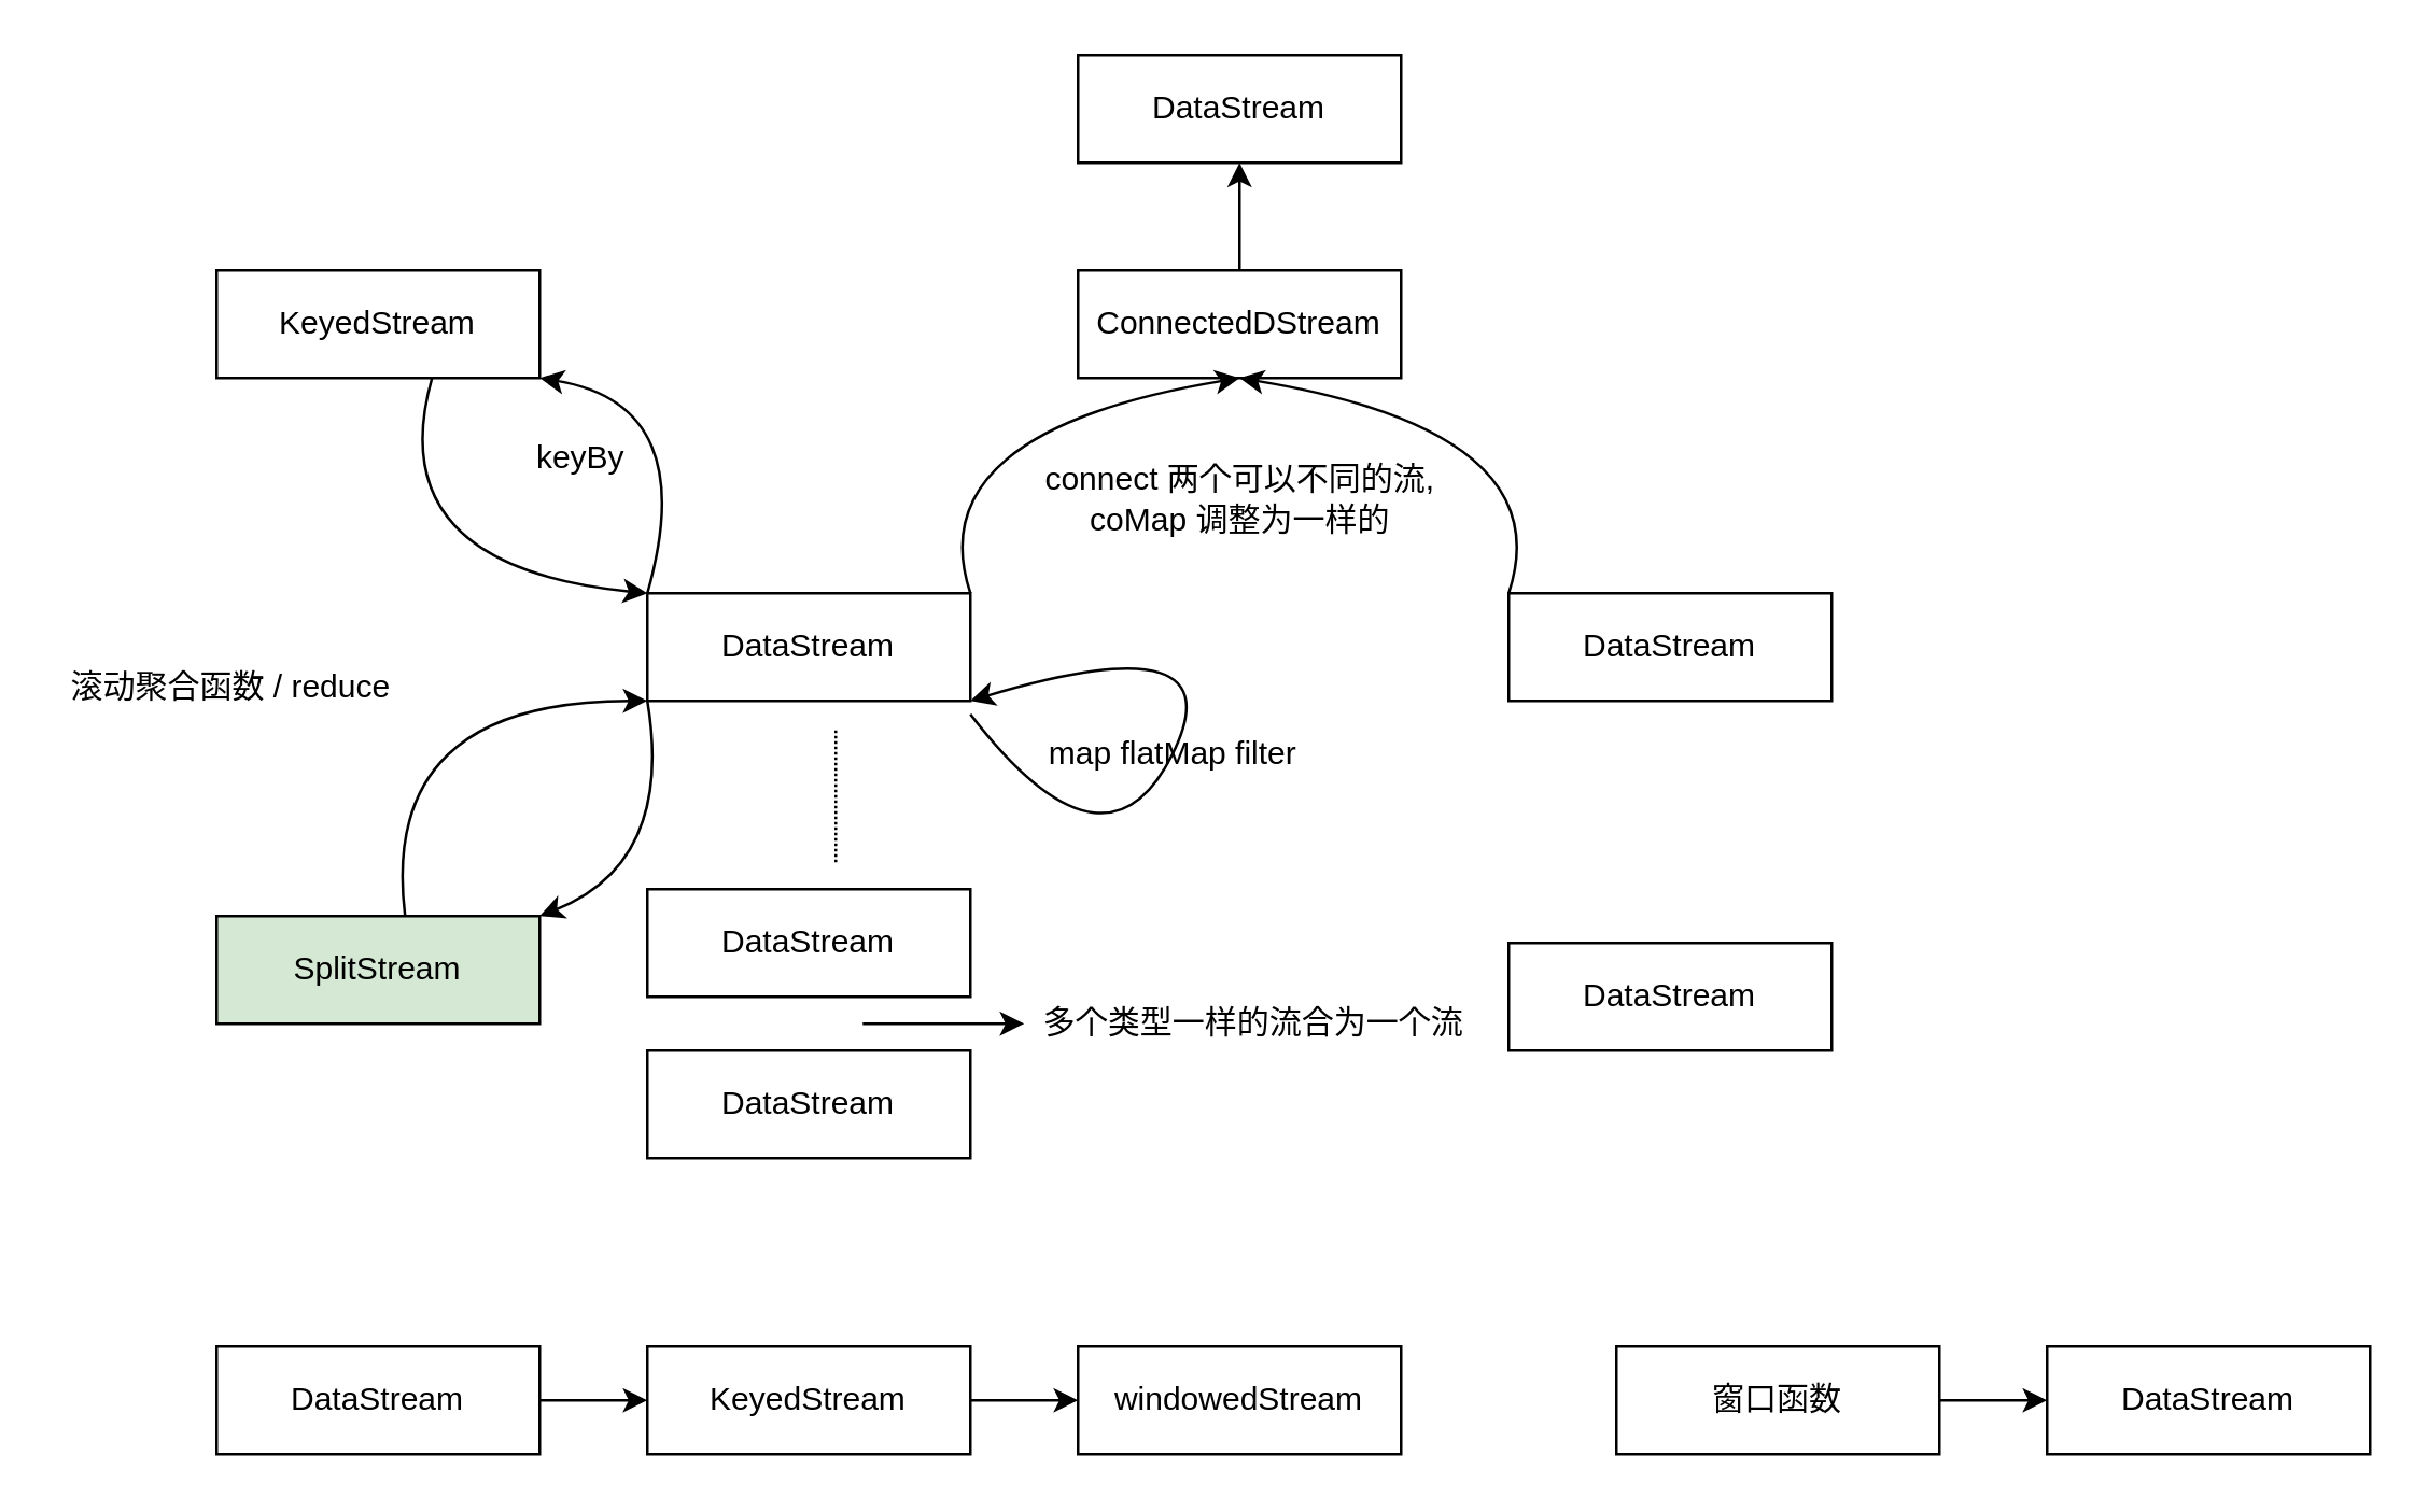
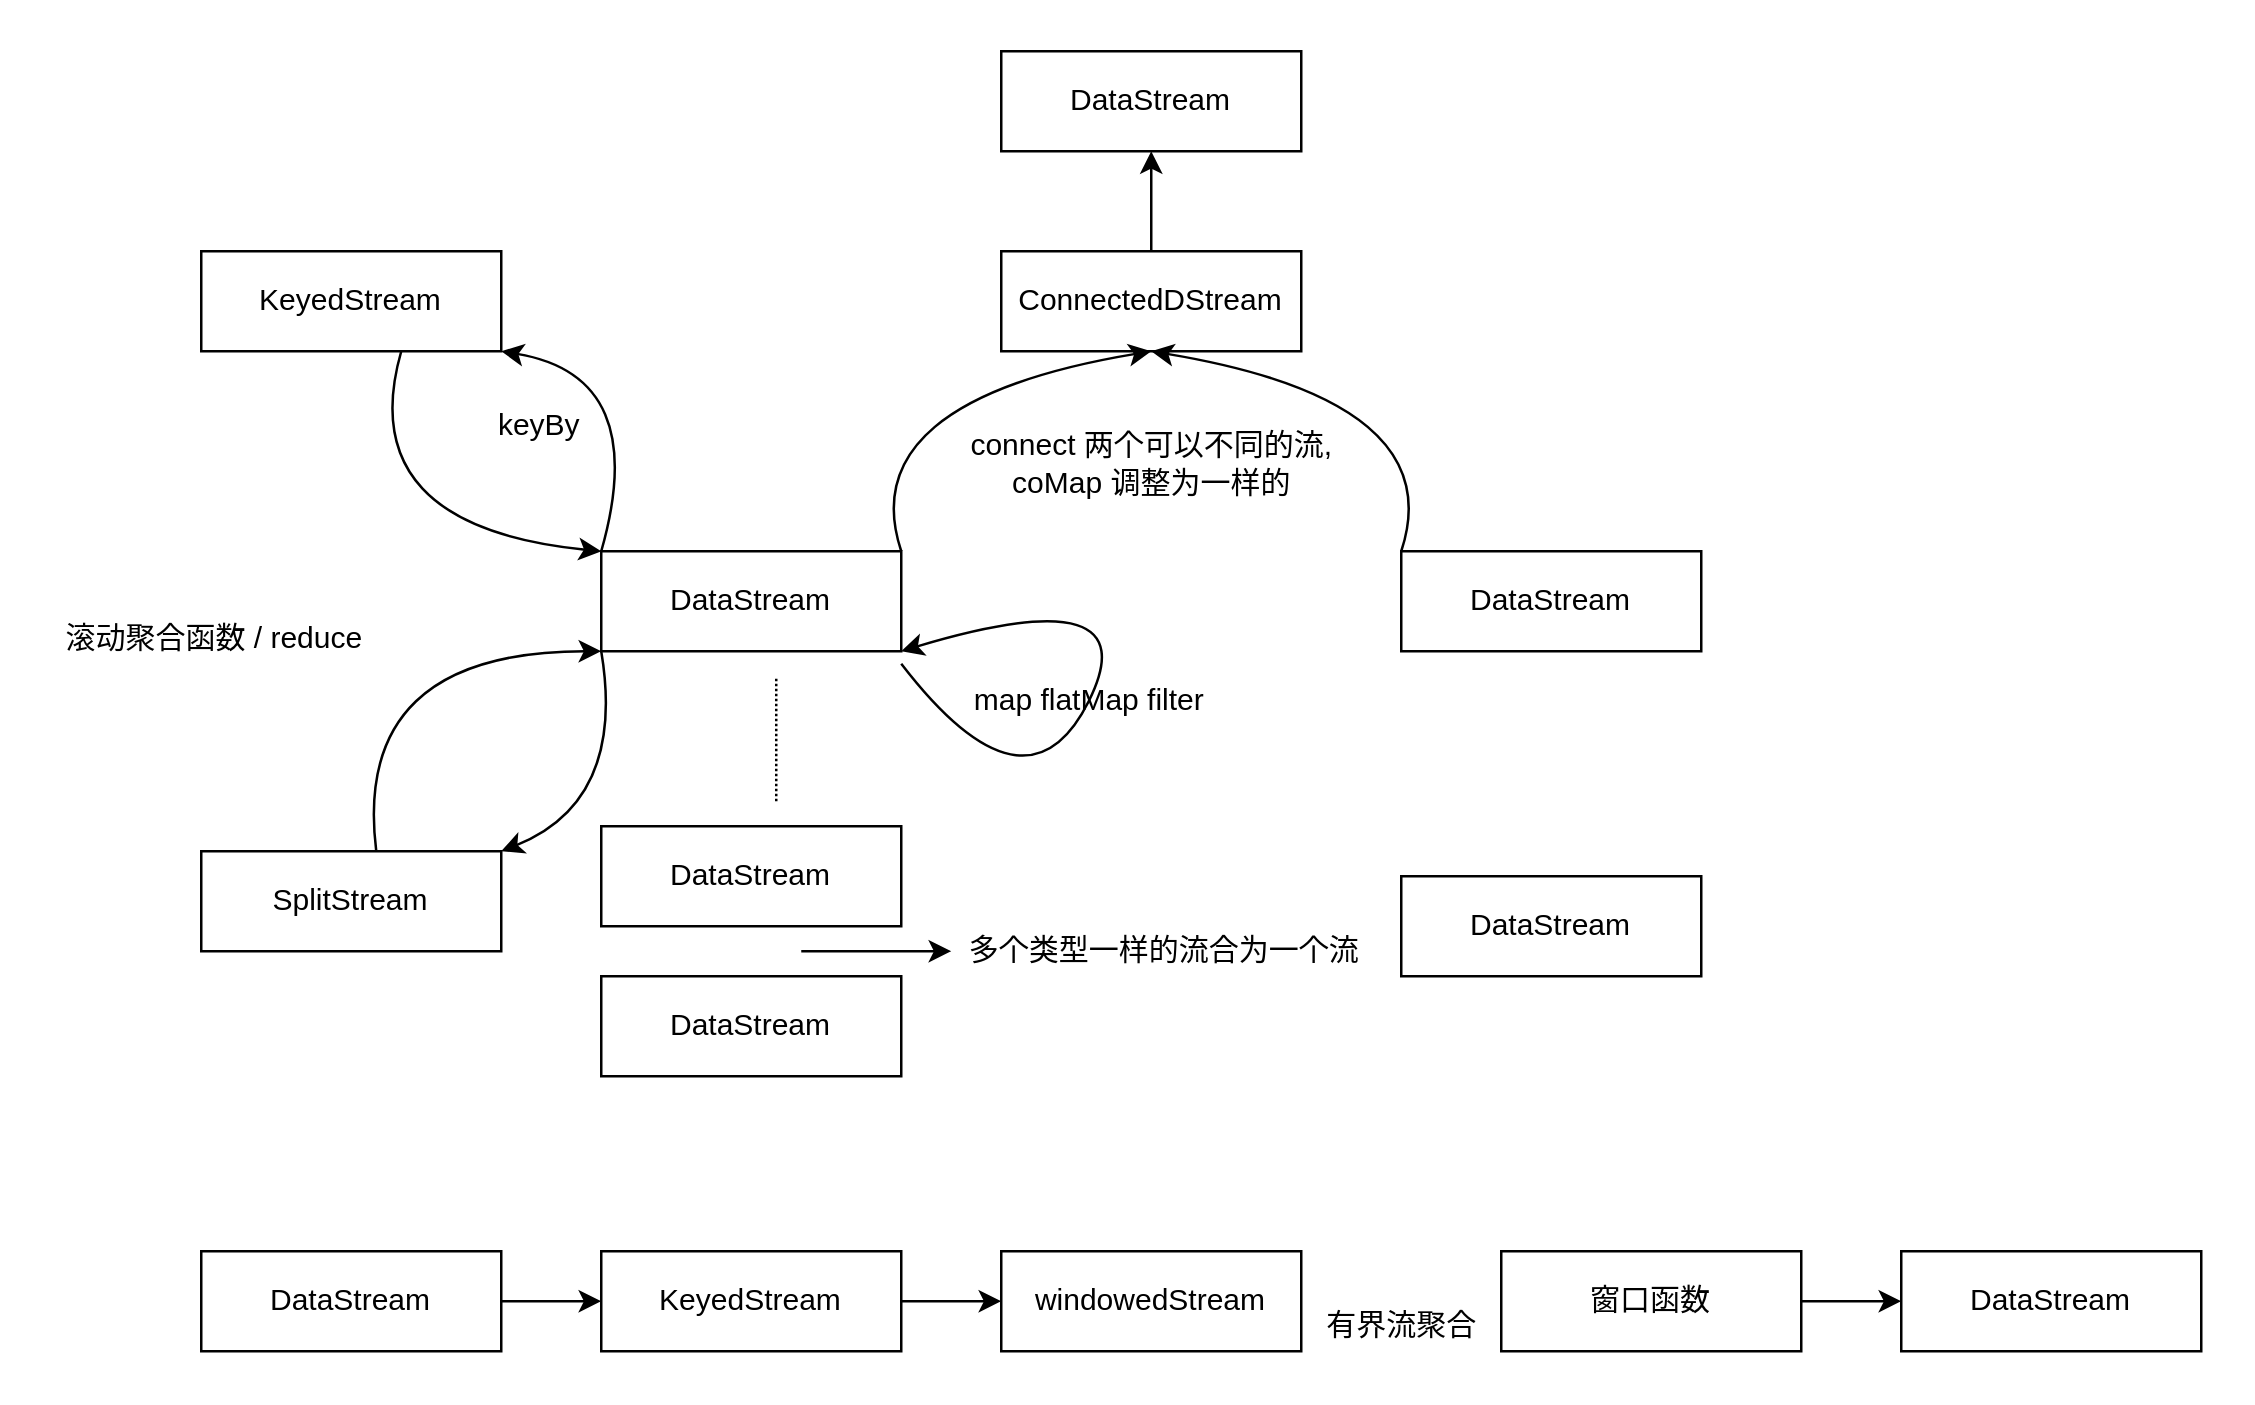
  <mxCell id="0" />
  <mxCell id="1" parent="0" />
  <mxCell id="2" value="DataStream" style="rounded=0;whiteSpace=wrap;html=1;" parent="1" vertex="1"><mxGeometry x="240" y="220" width="120" height="40" as="geometry" /></mxCell>
  <mxCell id="3" value="KeyedStream" style="rounded=0;whiteSpace=wrap;html=1;" parent="1" vertex="1"><mxGeometry x="80" y="100" width="120" height="40" as="geometry" /></mxCell>
  <mxCell id="4" value="" style="edgeStyle=orthogonalEdgeStyle;rounded=0;orthogonalLoop=1;jettySize=auto;html=1;startArrow=none;startFill=0;endArrow=classic;endFill=1;" parent="1" source="5" target="23" edge="1"><mxGeometry relative="1" as="geometry" /></mxCell>
  <mxCell id="5" value="ConnectedDStream" style="rounded=0;whiteSpace=wrap;html=1;" parent="1" vertex="1"><mxGeometry x="400" y="100" width="120" height="40" as="geometry" /></mxCell>
- <mxCell id="6" value="SplitStream" style="rounded=0;whiteSpace=wrap;html=1;fillColor=#d5e8d4;" parent="1" vertex="1"><mxGeometry x="80" y="340" width="120" height="40" as="geometry" /></mxCell>
+ <mxCell id="6" value="SplitStream" style="rounded=0;whiteSpace=wrap;html=1;" parent="1" vertex="1"><mxGeometry x="80" y="340" width="120" height="40" as="geometry" /></mxCell>
  <mxCell id="7" value="" style="curved=1;endArrow=classic;html=1;exitX=0;exitY=0;exitDx=0;exitDy=0;entryX=1;entryY=1;entryDx=0;entryDy=0;" parent="1" source="2" target="3" edge="1"><mxGeometry width="50" height="50" relative="1" as="geometry"><mxPoint x="270" y="240" as="sourcePoint" /><mxPoint x="320" y="190" as="targetPoint" /><Array as="points"><mxPoint x="260" y="150" /></Array></mxGeometry></mxCell>
  <mxCell id="8" value="keyBy" style="text;html=1;align=center;verticalAlign=middle;resizable=0;points=[];autosize=1;" parent="1" vertex="1"><mxGeometry x="190" y="160" width="50" height="20" as="geometry" /></mxCell>
  <mxCell id="9" value="" style="curved=1;endArrow=none;html=1;entryX=1;entryY=1;entryDx=0;entryDy=0;startArrow=classic;startFill=1;endFill=0;" parent="1" edge="1"><mxGeometry width="50" height="50" relative="1" as="geometry"><mxPoint x="240" y="220" as="sourcePoint" /><mxPoint x="160" y="140" as="targetPoint" /><Array as="points"><mxPoint x="140" y="210" /></Array></mxGeometry></mxCell>
  <mxCell id="10" value="滚动聚合函数 / reduce" style="text;html=1;align=center;verticalAlign=middle;resizable=0;points=[];autosize=1;" parent="1" vertex="1"><mxGeometry x="20" y="245" width="130" height="20" as="geometry" /></mxCell>
  <mxCell id="11" value="" style="curved=1;endArrow=none;html=1;exitX=1;exitY=0;exitDx=0;exitDy=0;entryX=0;entryY=1;entryDx=0;entryDy=0;startArrow=classic;startFill=1;endFill=0;" parent="1" source="6" target="2" edge="1"><mxGeometry width="50" height="50" relative="1" as="geometry"><mxPoint x="260" y="390" as="sourcePoint" /><mxPoint x="220" y="310" as="targetPoint" /><Array as="points"><mxPoint x="250" y="320" /></Array></mxGeometry></mxCell>
  <mxCell id="12" value="" style="curved=1;endArrow=none;html=1;startArrow=classic;startFill=1;endFill=0;exitX=0;exitY=1;exitDx=0;exitDy=0;" parent="1" source="2" edge="1"><mxGeometry width="50" height="50" relative="1" as="geometry"><mxPoint x="240" y="270" as="sourcePoint" /><mxPoint x="150" y="340" as="targetPoint" /><Array as="points"><mxPoint x="140" y="260" /></Array></mxGeometry></mxCell>
  <mxCell id="13" value="" style="curved=1;endArrow=classic;html=1;exitX=0;exitY=0;exitDx=0;exitDy=0;entryX=0.5;entryY=1;entryDx=0;entryDy=0;" parent="1" target="5" edge="1"><mxGeometry width="50" height="50" relative="1" as="geometry"><mxPoint x="360" y="220" as="sourcePoint" /><mxPoint x="320" y="140" as="targetPoint" /><Array as="points"><mxPoint x="340" y="160" /></Array></mxGeometry></mxCell>
  <mxCell id="14" value="connect 两个可以不同的流,&lt;br&gt;coMap 调整为一样的" style="text;html=1;align=center;verticalAlign=middle;resizable=0;points=[];autosize=1;" parent="1" vertex="1"><mxGeometry x="380" y="170" width="160" height="30" as="geometry" /></mxCell>
  <mxCell id="15" value="" style="curved=1;endArrow=classic;html=1;entryX=1;entryY=1;entryDx=0;entryDy=0;" parent="1" target="2" edge="1"><mxGeometry width="50" height="50" relative="1" as="geometry"><mxPoint x="360" y="265" as="sourcePoint" /><mxPoint x="410" y="215" as="targetPoint" /><Array as="points"><mxPoint x="410" y="330" /><mxPoint x="460" y="230" /></Array></mxGeometry></mxCell>
  <mxCell id="16" value="map flatMap filter" style="text;html=1;align=center;verticalAlign=middle;resizable=0;points=[];autosize=1;" parent="1" vertex="1"><mxGeometry x="380" y="270" width="110" height="20" as="geometry" /></mxCell>
  <mxCell id="17" value="DataStream" style="rounded=0;whiteSpace=wrap;html=1;" parent="1" vertex="1"><mxGeometry x="560" y="220" width="120" height="40" as="geometry" /></mxCell>
  <mxCell id="18" value="" style="curved=1;endArrow=classic;html=1;exitX=0;exitY=0;exitDx=0;exitDy=0;entryX=0.5;entryY=1;entryDx=0;entryDy=0;" parent="1" target="5" edge="1"><mxGeometry width="50" height="50" relative="1" as="geometry"><mxPoint x="560" y="220" as="sourcePoint" /><mxPoint x="600" y="140" as="targetPoint" /><Array as="points"><mxPoint x="580" y="160" /></Array></mxGeometry></mxCell>
  <mxCell id="19" value="DataStream" style="rounded=0;whiteSpace=wrap;html=1;" parent="1" vertex="1"><mxGeometry x="240" y="330" width="120" height="40" as="geometry" /></mxCell>
  <mxCell id="20" value="DataStream" style="rounded=0;whiteSpace=wrap;html=1;" parent="1" vertex="1"><mxGeometry x="240" y="390" width="120" height="40" as="geometry" /></mxCell>
  <mxCell id="21" value="" style="endArrow=classic;html=1;" parent="1" edge="1"><mxGeometry width="50" height="50" relative="1" as="geometry"><mxPoint x="320" y="380" as="sourcePoint" /><mxPoint x="380" y="380" as="targetPoint" /></mxGeometry></mxCell>
  <mxCell id="22" value="多个类型一样的流合为一个流" style="text;html=1;align=center;verticalAlign=middle;resizable=0;points=[];autosize=1;" parent="1" vertex="1"><mxGeometry x="380" y="370" width="170" height="20" as="geometry" /></mxCell>
  <mxCell id="23" value="DataStream" style="rounded=0;whiteSpace=wrap;html=1;" parent="1" vertex="1"><mxGeometry x="400" y="20" width="120" height="40" as="geometry" /></mxCell>
  <mxCell id="24" value="" style="endArrow=none;dashed=1;html=1;dashPattern=1 1;" parent="1" edge="1"><mxGeometry width="50" height="50" relative="1" as="geometry"><mxPoint x="310" y="320" as="sourcePoint" /><mxPoint x="310" y="270" as="targetPoint" /></mxGeometry></mxCell>
  <mxCell id="25" value="DataStream" style="rounded=0;whiteSpace=wrap;html=1;" parent="1" vertex="1"><mxGeometry x="560" y="350" width="120" height="40" as="geometry" /></mxCell>
  <mxCell id="26" value="" style="edgeStyle=orthogonalEdgeStyle;rounded=0;orthogonalLoop=1;jettySize=auto;html=1;" parent="1" source="27" target="29" edge="1"><mxGeometry relative="1" as="geometry" /></mxCell>
  <mxCell id="27" value="DataStream" style="rounded=0;whiteSpace=wrap;html=1;" parent="1" vertex="1"><mxGeometry x="80" y="500" width="120" height="40" as="geometry" /></mxCell>
  <mxCell id="28" value="" style="edgeStyle=orthogonalEdgeStyle;rounded=0;orthogonalLoop=1;jettySize=auto;html=1;" parent="1" source="29" target="30" edge="1"><mxGeometry relative="1" as="geometry" /></mxCell>
  <mxCell id="29" value="KeyedStream" style="rounded=0;whiteSpace=wrap;html=1;" parent="1" vertex="1"><mxGeometry x="240" y="500" width="120" height="40" as="geometry" /></mxCell>
  <mxCell id="30" value="windowedStream" style="rounded=0;whiteSpace=wrap;html=1;" parent="1" vertex="1"><mxGeometry x="400" y="500" width="120" height="40" as="geometry" /></mxCell>
  <mxCell id="31" style="edgeStyle=orthogonalEdgeStyle;rounded=0;orthogonalLoop=1;jettySize=auto;html=1;entryX=0;entryY=0.5;entryDx=0;entryDy=0;" parent="1" source="32" target="34" edge="1"><mxGeometry relative="1" as="geometry" /></mxCell>
  <mxCell id="32" value="窗口函数" style="rounded=0;whiteSpace=wrap;html=1;" parent="1" vertex="1"><mxGeometry x="600" y="500" width="120" height="40" as="geometry" /></mxCell>
+ <mxCell id="33" value="有界流聚合" style="text;html=1;align=center;verticalAlign=middle;resizable=0;points=[];autosize=1;" parent="1" vertex="1"><mxGeometry x="520" y="520" width="80" height="20" as="geometry" /></mxCell>
  <mxCell id="34" value="DataStream" style="rounded=0;whiteSpace=wrap;html=1;" parent="1" vertex="1"><mxGeometry x="760" y="500" width="120" height="40" as="geometry" /></mxCell>
